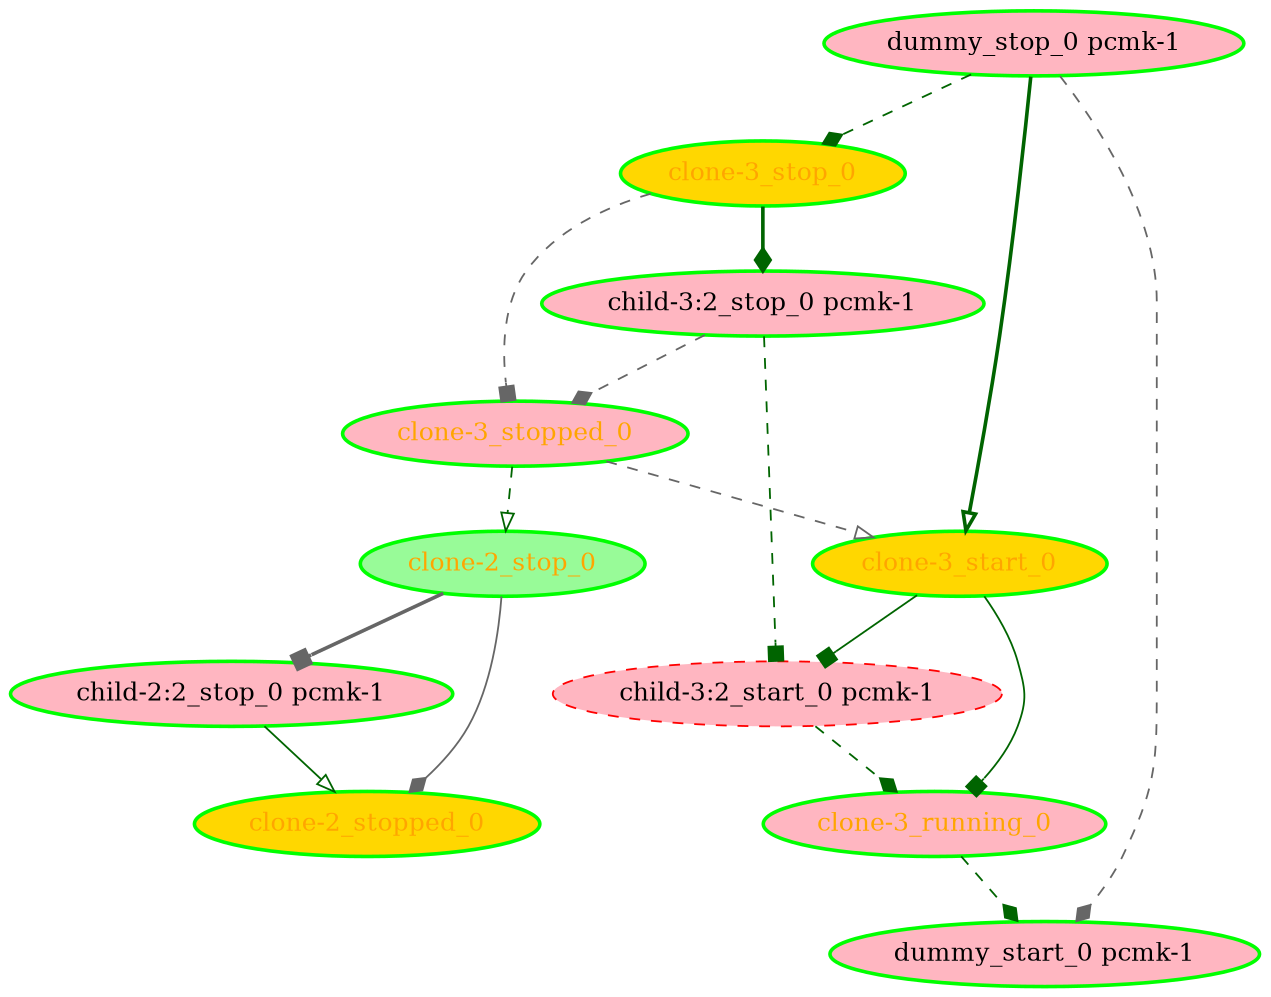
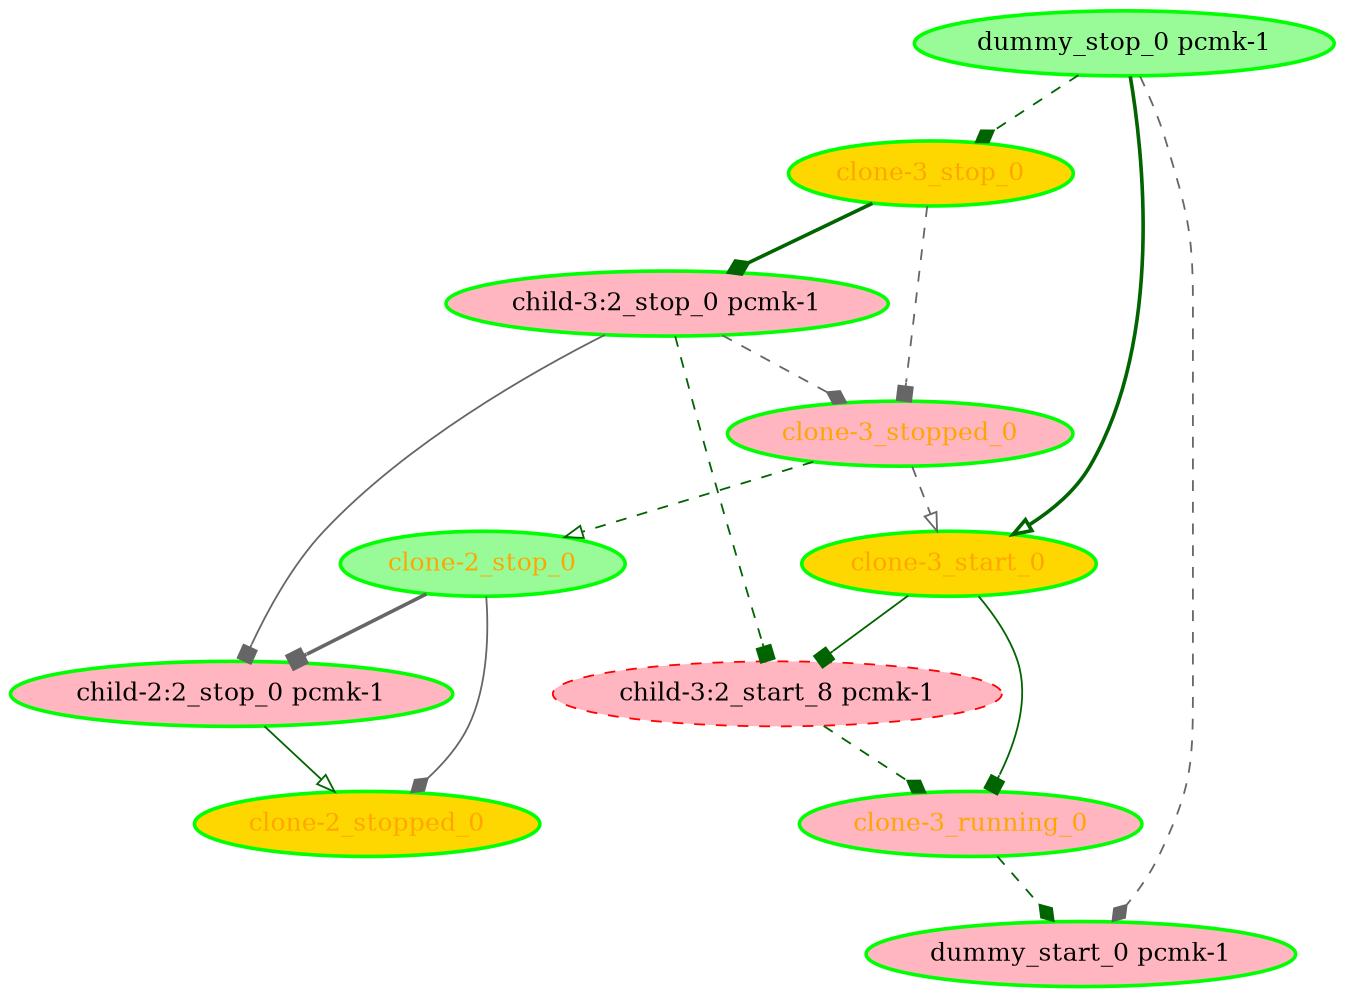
  digraph {
    node [color=green fillcolor=lightpink fontcolor=orange style="bold,filled"]
    edge [arrowhead=diamond color=darkgreen style=dashed]
    "child-2:2_stop_0 pcmk-1" [fontcolor=black]
    "clone-2_stopped_0" [fillcolor=gold]
-   "child-3:2_start_0 pcmk-1" [color=red fontcolor=black style="dashed,filled"]
+   "child-3:2_start_0 pcmk-1" [color=red fontcolor=black style="dashed,filled" label="child-3:2_start_8 pcmk-1"]
    "clone-3_running_0"
    "dummy_start_0 pcmk-1" [fontcolor=black]
    "child-3:2_stop_0 pcmk-1" [fontcolor=black]
    "clone-3_stopped_0"
    "clone-2_stop_0" [fillcolor=palegreen]
    "clone-3_start_0" [fillcolor=gold]
    "clone-3_stop_0" [fillcolor=gold]
-   "dummy_stop_0 pcmk-1" [fontcolor=black]
+   "dummy_stop_0 pcmk-1" [fillcolor=palegreen fontcolor=black]
    "child-2:2_stop_0 pcmk-1" -> "clone-2_stopped_0" [arrowhead=onormal style=solid]
    "child-3:2_start_0 pcmk-1" -> "clone-3_running_0"
    "clone-3_running_0" -> "dummy_start_0 pcmk-1"
+   "child-3:2_stop_0 pcmk-1" -> "child-2:2_stop_0 pcmk-1" [arrowhead=box color=gray40 style=solid]
    "child-3:2_stop_0 pcmk-1" -> "child-3:2_start_0 pcmk-1" [arrowhead=box]
    "child-3:2_stop_0 pcmk-1" -> "clone-3_stopped_0" [color=gray40]
    "clone-3_stopped_0" -> "clone-2_stop_0" [arrowhead=onormal]
    "clone-3_stopped_0" -> "clone-3_start_0" [arrowhead=onormal color=gray40]
    "clone-2_stop_0" -> "child-2:2_stop_0 pcmk-1" [arrowhead=box color=gray40 style=bold]
    "clone-2_stop_0" -> "clone-2_stopped_0" [color=gray40 style=solid]
    "clone-3_start_0" -> "child-3:2_start_0 pcmk-1" [arrowhead=box style=solid]
    "clone-3_start_0" -> "clone-3_running_0" [arrowhead=box style=solid]
    "clone-3_stop_0" -> "child-3:2_stop_0 pcmk-1" [style=bold]
    "clone-3_stop_0" -> "clone-3_stopped_0" [arrowhead=box color=gray40]
    "dummy_stop_0 pcmk-1" -> "dummy_start_0 pcmk-1" [color=gray40]
    "dummy_stop_0 pcmk-1" -> "clone-3_start_0" [arrowhead=onormal style=bold]
    "dummy_stop_0 pcmk-1" -> "clone-3_stop_0"
  }
